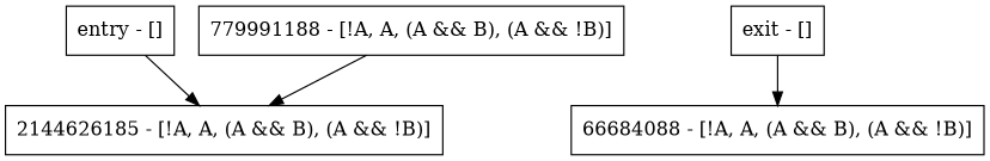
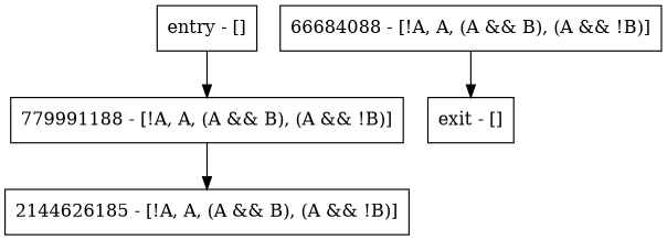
  digraph {
    node [shape=record]
    n1 [label="entry - []"]
    n2 [label="779991188 - [!A, A, (A && B), (A && !B)]"]
    n3 [label="2144626185 - [!A, A, (A && B), (A && !B)]"]
    n4 [label="exit - []"]
    n5 [label="66684088 - [!A, A, (A && B), (A && !B)]"]
-   n1 -> n3
+   n1 -> n2
    n2 -> n3
-   n4 -> n5
+   n5 -> n4
  }
